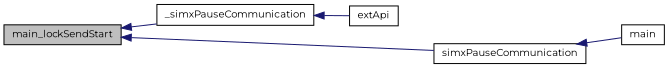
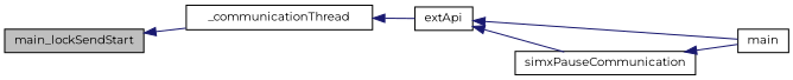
  digraph {
    fontname=Montserrat
    rankdir=LR
    node [color=black fillcolor=white fontname=Montserrat fontsize=10 shape=record style=filled]
    edge [color=midnightblue dir=back fontname=Montserrat fontsize=10 labelfontname=Helvetica labelfontsize=10 style=solid]
    n1 [fillcolor=grey75 fontcolor=black height=0.2 label=main_lockSendStart width=0.4]
-   n2 [height=0.2 label=_simxPauseCommunication width=0.4]
+   n2 [height=0.2 label=_communicationThread width=0.4]
    n3 [height=0.2 label=simxPauseCommunication width=0.4]
    n4 [height=0.2 label=extApi width=0.4]
    n5 [height=0.2 label=main width=0.4]
    n1 -> n2
-   n1 -> n3
+   n4 -> n3
    n2 -> n4
    n3 -> n5
+   n4 -> n5
  }
